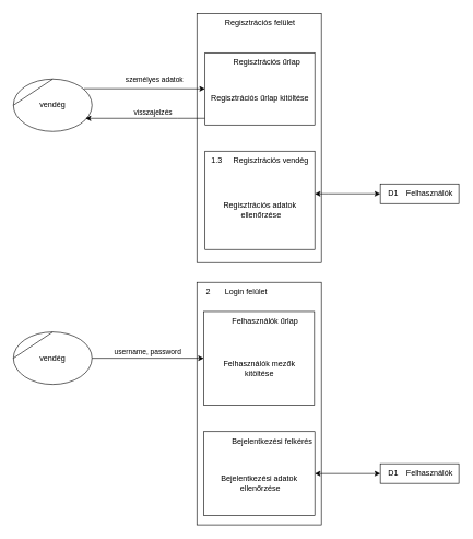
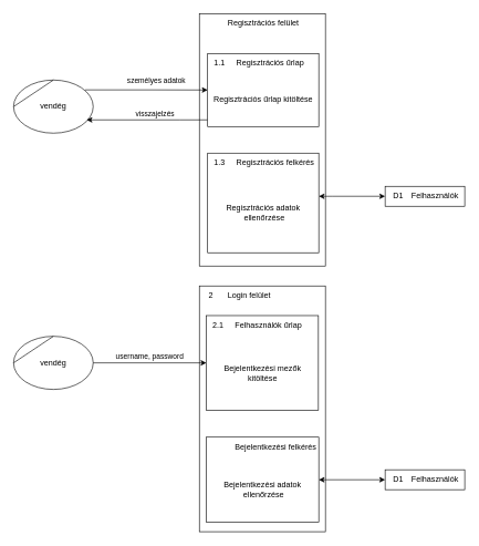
  <mxCell id="0" />
  <mxCell id="1" parent="0" />
  <mxCell id="2" value="" style="html=1;dashed=0;whitespace=wrap;shape=mxgraph.dfd.process;align=center;container=0;collapsible=0;spacingTop=30;" parent="1" vertex="1"><mxGeometry x="300" y="430" width="190" height="370" as="geometry" /></mxCell>
  <mxCell id="3" value="" style="html=1;dashed=0;whitespace=wrap;shape=mxgraph.dfd.process;align=center;container=0;collapsible=0;spacingTop=30;" parent="1" vertex="1"><mxGeometry x="300" y="20" width="190" height="380" as="geometry" /></mxCell>
  <mxCell id="4" value="vendég" style="shape=stencil(tZRtjoMgEIZPw98GJR6gYXfvQe10nZQCAbYft99RNKlW7GajiTGZeeXhnZGBCRka5YCVvGHig5VlwTm9Kb5NYhUc1DElr8qjOmhISojenuGGx9gz0DTgMbaq+GR8T9+0j5C1NYYgaE0YKU86wRQaWsvvCdZv/xhFjvgXiOB7kynLyq+/Y3fVNuBiI79j7OB+db/rgceOi61+3Grg4v9YISmTO9xCHlR9/vb2xxxnzYDW6AK8OfLTeZzO66ynzM5CnqyHBUsn1DqN9UITnWoH/kUY5Iu9PtVUzRY1jx4IGk22K9UioSs+44+uvFxl3bKX1nTZdE12iV8=);whiteSpace=wrap;html=1;" parent="1" vertex="1"><mxGeometry x="20" y="120" width="120" height="80" as="geometry" /></mxCell>
  <mxCell id="5" value="személyes adatok" style="endArrow=classic;html=1;rounded=0;verticalAlign=bottom;edgeStyle=orthogonalEdgeStyle;exitX=0.897;exitY=0.185;exitDx=0;exitDy=0;exitPerimeter=0;" parent="1" source="4" target="16" edge="1"><mxGeometry x="0.179" y="5" width="50" height="50" relative="1" as="geometry"><mxPoint x="120" y="50" as="sourcePoint" /><mxPoint x="240" y="50" as="targetPoint" /><mxPoint x="-1" as="offset" /><Array as="points" /></mxGeometry></mxCell>
  <mxCell id="6" value="visszajelzés&lt;br&gt;" style="endArrow=classic;html=1;rounded=0;verticalAlign=bottom;edgeStyle=orthogonalEdgeStyle;startArrow=none;startFill=0;entryX=0.917;entryY=0.75;entryDx=0;entryDy=0;entryPerimeter=0;" parent="1" source="16" target="4" edge="1"><mxGeometry x="-0.123" width="50" height="50" relative="1" as="geometry"><mxPoint x="220" y="190" as="sourcePoint" /><mxPoint x="120" y="60" as="targetPoint" /><mxPoint as="offset" /><Array as="points"><mxPoint x="270" y="180" /><mxPoint x="270" y="180" /></Array></mxGeometry></mxCell>
  <mxCell id="7" value="Felhasználók" style="html=1;dashed=0;whitespace=wrap;shape=mxgraph.dfd.dataStoreID2;align=left;spacingLeft=38;container=1;collapsible=0;" parent="1" vertex="1"><mxGeometry x="580" y="280" width="120" height="30" as="geometry" /></mxCell>
  <mxCell id="8" value="D1" style="text;html=1;strokeColor=none;fillColor=none;align=center;verticalAlign=middle;whiteSpace=wrap;rounded=0;connectable=0;allowArrows=0;movable=0;resizable=0;rotatable=0;cloneable=0;deletable=0;" parent="7" vertex="1"><mxGeometry x="5" width="30" height="30" as="geometry" /></mxCell>
  <mxCell id="9" value="&lt;br&gt;" style="endArrow=classic;startArrow=classic;html=1;rounded=0;verticalAlign=bottom;edgeStyle=orthogonalEdgeStyle;" parent="1" source="19" target="7" edge="1"><mxGeometry width="50" height="50" relative="1" as="geometry"><mxPoint x="480" y="280" as="sourcePoint" /><mxPoint x="480" y="60" as="targetPoint" /><Array as="points"><mxPoint x="500" y="295" /><mxPoint x="500" y="295" /></Array></mxGeometry></mxCell>
  <mxCell id="10" value="vendég" style="shape=stencil(tZRtjoMgEIZPw98GJR6gYXfvQe10nZQCAbYft99RNKlW7GajiTGZeeXhnZGBCRka5YCVvGHig5VlwTm9Kb5NYhUc1DElr8qjOmhISojenuGGx9gz0DTgMbaq+GR8T9+0j5C1NYYgaE0YKU86wRQaWsvvCdZv/xhFjvgXiOB7kynLyq+/Y3fVNuBiI79j7OB+db/rgceOi61+3Grg4v9YISmTO9xCHlR9/vb2xxxnzYDW6AK8OfLTeZzO66ynzM5CnqyHBUsn1DqN9UITnWoH/kUY5Iu9PtVUzRY1jx4IGk22K9UioSs+44+uvFxl3bKX1nTZdE12iV8=);whiteSpace=wrap;html=1;" parent="1" vertex="1"><mxGeometry x="20" y="505.8" width="120" height="80" as="geometry" /></mxCell>
  <mxCell id="11" value="username, password" style="endArrow=classic;html=1;rounded=0;verticalAlign=bottom;exitX=1;exitY=0.5;exitDx=0;exitDy=0;edgeStyle=orthogonalEdgeStyle;" parent="1" source="10" target="24" edge="1"><mxGeometry width="50" height="50" relative="1" as="geometry"><mxPoint x="160" y="479.66" as="sourcePoint" /><mxPoint x="280" y="479.66" as="targetPoint" /><mxPoint as="offset" /><Array as="points"><mxPoint x="140" y="546" /></Array></mxGeometry></mxCell>
  <mxCell id="12" value="Felhasználók" style="html=1;dashed=0;whitespace=wrap;shape=mxgraph.dfd.dataStoreID2;align=left;spacingLeft=38;container=1;collapsible=0;" parent="1" vertex="1"><mxGeometry x="580" y="706.73" width="120" height="30" as="geometry" /></mxCell>
  <mxCell id="13" value="D1" style="text;html=1;strokeColor=none;fillColor=none;align=center;verticalAlign=middle;whiteSpace=wrap;rounded=0;connectable=0;allowArrows=0;movable=0;resizable=0;rotatable=0;cloneable=0;deletable=0;" parent="12" vertex="1"><mxGeometry x="5" width="30" height="30" as="geometry" /></mxCell>
  <mxCell id="14" value="&lt;br&gt;" style="endArrow=classic;startArrow=classic;html=1;rounded=0;verticalAlign=bottom;edgeStyle=orthogonalEdgeStyle;" parent="1" source="27" target="12" edge="1"><mxGeometry width="50" height="50" relative="1" as="geometry"><mxPoint x="480" y="660" as="sourcePoint" /><mxPoint x="560" y="490" as="targetPoint" /><Array as="points"><mxPoint x="570" y="722" /><mxPoint x="570" y="722" /></Array></mxGeometry></mxCell>
  <mxCell id="15" value="Regisztrációs felület" style="text;html=1;strokeColor=none;fillColor=none;align=left;verticalAlign=middle;whiteSpace=wrap;rounded=0;movable=0;resizable=0;connectable=0;allowArrows=0;rotatable=0;cloneable=0;deletable=0;spacingLeft=6;autosize=1;resizeWidth=0;" parent="1" vertex="1"><mxGeometry x="335" y="20" width="130" height="30" as="geometry" /></mxCell>
  <mxCell id="16" value="Regisztrációs űrlap kitöltése" style="html=1;dashed=0;whitespace=wrap;shape=mxgraph.dfd.process2;align=center;container=1;collapsible=0;spacingTop=30;" parent="1" vertex="1"><mxGeometry x="312.5" y="80" width="167.5" height="110" as="geometry" /></mxCell>
+ <mxCell id="17" value="1.1" style="text;html=1;strokeColor=none;fillColor=none;align=center;verticalAlign=middle;whiteSpace=wrap;rounded=0;connectable=0;allowArrows=0;editable=1;movable=0;resizable=0;rotatable=0;deletable=0;locked=0;cloneable=0;" parent="16" vertex="1"><mxGeometry width="35" height="30" as="geometry" /></mxCell>
  <mxCell id="18" value="Regisztrációs űrlap" style="text;strokeColor=none;fillColor=none;align=left;verticalAlign=middle;whiteSpace=wrap;rounded=0;autosize=1;connectable=0;allowArrows=0;movable=0;resizable=0;rotatable=0;deletable=0;cloneable=0;spacingLeft=6;fontStyle=0;html=1;" parent="16" vertex="1"><mxGeometry x="35" width="130" height="30" as="geometry" /></mxCell>
  <mxCell id="19" value="Regisztrációs adatok&lt;br&gt;&amp;nbsp;ellenőrzése" style="html=1;dashed=0;whitespace=wrap;shape=mxgraph.dfd.process2;align=center;container=1;collapsible=0;spacingTop=30;" parent="1" vertex="1"><mxGeometry x="312.5" y="230" width="167.5" height="150" as="geometry" /></mxCell>
  <mxCell id="20" value="1.3" style="text;html=1;strokeColor=none;fillColor=none;align=center;verticalAlign=middle;whiteSpace=wrap;rounded=0;connectable=0;allowArrows=0;editable=1;movable=0;resizable=0;rotatable=0;deletable=0;locked=0;cloneable=0;" parent="19" vertex="1"><mxGeometry width="35" height="30" as="geometry" /></mxCell>
- <mxCell id="21" value="Regisztrációs vendég" style="text;strokeColor=none;fillColor=none;align=left;verticalAlign=middle;whiteSpace=wrap;rounded=0;autosize=1;connectable=0;allowArrows=0;movable=0;resizable=0;rotatable=0;deletable=0;cloneable=0;spacingLeft=6;fontStyle=0;html=1;" parent="19" vertex="1"><mxGeometry x="35" width="140" height="30" as="geometry" /></mxCell>
+ <mxCell id="21" value="Regisztrációs felkérés" style="text;strokeColor=none;fillColor=none;align=left;verticalAlign=middle;whiteSpace=wrap;rounded=0;autosize=1;connectable=0;allowArrows=0;movable=0;resizable=0;rotatable=0;deletable=0;cloneable=0;spacingLeft=6;fontStyle=0;html=1;" parent="19" vertex="1"><mxGeometry x="35" width="140" height="30" as="geometry" /></mxCell>
  <mxCell id="22" value="2" style="text;html=1;strokeColor=none;fillColor=none;align=center;verticalAlign=middle;whiteSpace=wrap;rounded=0;movable=0;resizable=0;rotatable=0;cloneable=0;deletable=0;connectable=0;allowArrows=0;pointerEvents=1;" parent="1" vertex="1"><mxGeometry x="300" y="430" width="35" height="30" as="geometry" /></mxCell>
  <mxCell id="23" value="Login felület" style="text;html=1;strokeColor=none;fillColor=none;align=left;verticalAlign=middle;whiteSpace=wrap;rounded=0;movable=0;resizable=0;connectable=0;allowArrows=0;rotatable=0;cloneable=0;deletable=0;spacingLeft=6;autosize=1;resizeWidth=0;" parent="1" vertex="1"><mxGeometry x="335" y="430" width="90" height="30" as="geometry" /></mxCell>
- <mxCell id="24" value="Felhasználók mezők&lt;br&gt;kitöltése" style="html=1;dashed=0;whitespace=wrap;shape=mxgraph.dfd.process2;align=center;container=1;collapsible=0;spacingTop=30;" parent="1" vertex="1"><mxGeometry x="310.556" y="474.649" width="168.889" height="142.308" as="geometry" /></mxCell>
+ <mxCell id="24" value="Bejelentkezési mezők&lt;br&gt;kitöltése" style="html=1;dashed=0;whitespace=wrap;shape=mxgraph.dfd.process2;align=center;container=1;collapsible=0;spacingTop=30;" parent="1" vertex="1"><mxGeometry x="310.556" y="474.649" width="168.889" height="142.308" as="geometry" /></mxCell>
+ <mxCell id="25" value="2.1" style="text;html=1;strokeColor=none;fillColor=none;align=center;verticalAlign=middle;whiteSpace=wrap;rounded=0;connectable=0;allowArrows=0;editable=1;movable=0;resizable=0;rotatable=0;deletable=0;locked=0;cloneable=0;" parent="24" vertex="1"><mxGeometry width="35" height="30" as="geometry" /></mxCell>
  <mxCell id="26" value="Felhasználók űrlap" style="text;strokeColor=none;fillColor=none;align=left;verticalAlign=middle;whiteSpace=wrap;rounded=0;autosize=1;connectable=0;allowArrows=0;movable=0;resizable=0;rotatable=0;deletable=0;cloneable=0;spacingLeft=6;fontStyle=0;html=1;" parent="24" vertex="1"><mxGeometry x="35" width="130" height="30" as="geometry" /></mxCell>
  <mxCell id="27" value="Bejelentkezési adatok&lt;br&gt;&amp;nbsp;ellenőrzése" style="html=1;dashed=0;whitespace=wrap;shape=mxgraph.dfd.process2;align=center;container=1;collapsible=0;spacingTop=30;" parent="1" vertex="1"><mxGeometry x="310.56" y="657.69" width="169.44" height="128.08" as="geometry" /></mxCell>
  <mxCell id="28" value="Bejelentkezési felkérés" style="text;strokeColor=none;fillColor=none;align=left;verticalAlign=middle;whiteSpace=wrap;rounded=0;autosize=1;connectable=0;allowArrows=0;movable=0;resizable=0;rotatable=0;deletable=0;cloneable=0;spacingLeft=6;fontStyle=0;html=1;" parent="27" vertex="1"><mxGeometry x="35" width="150" height="30" as="geometry" /></mxCell>
